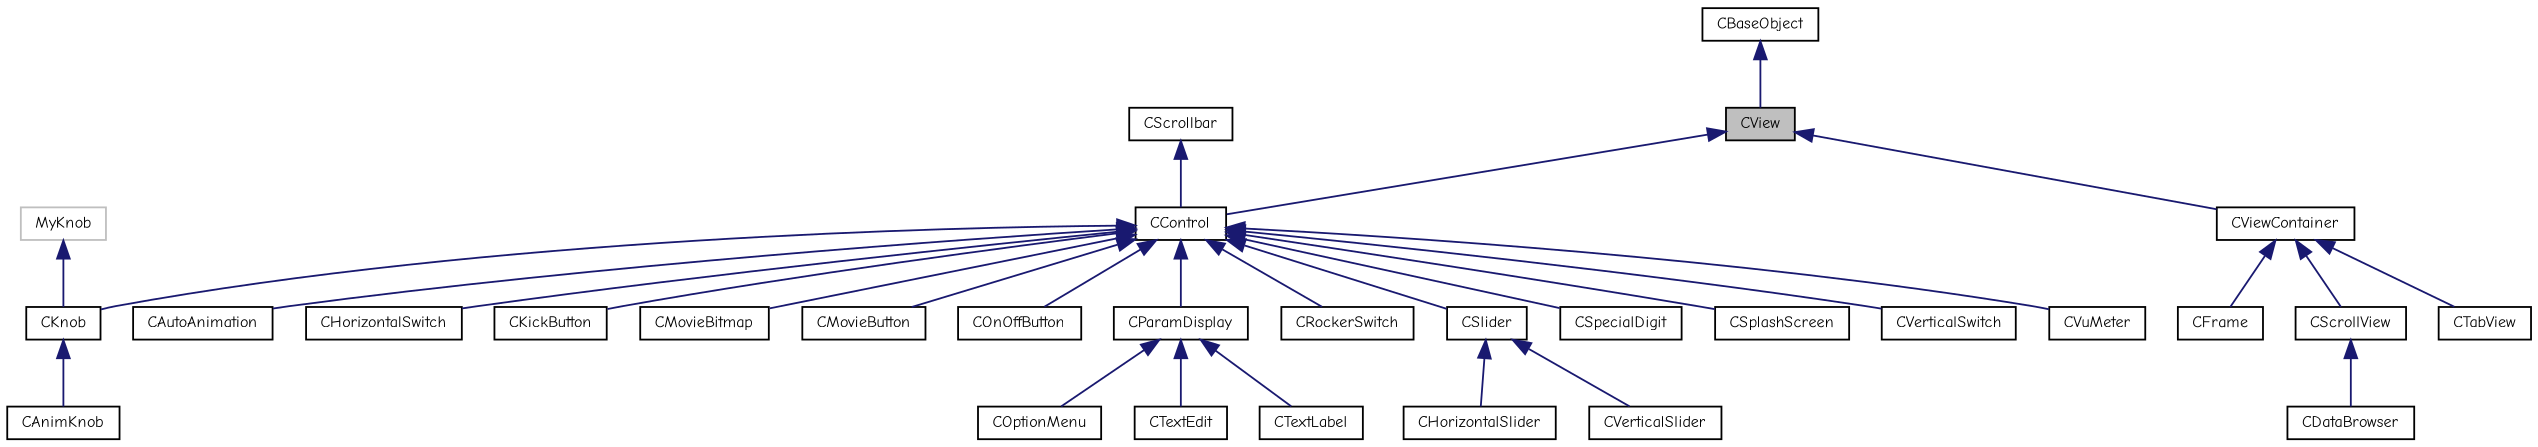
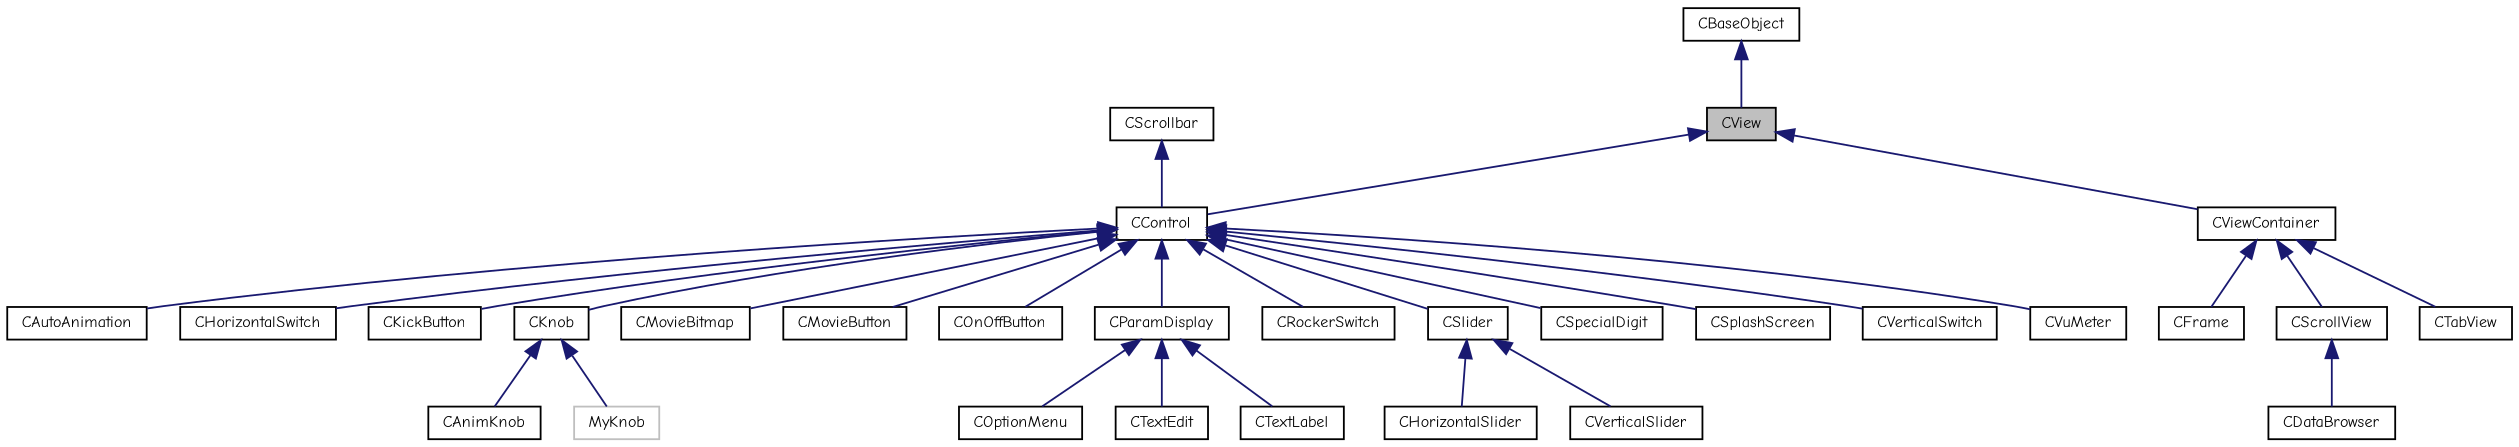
  digraph {
    fontname="Comic Neue"
    rankdir=TB
    node [color=black fontname="Comic Neue" fontsize=9 shape=record]
    edge [color=midnightblue dir=back fontname="Comic Neue" fontsize=9 labelfontname=Arial labelfontsize=9 style=solid]
    n1 [fillcolor=grey75 fontcolor=black height=0.2 label=CView style=filled width=0.4]
    n2 [height=0.2 label=CControl width=0.4]
    n3 [height=0.2 label=CViewContainer width=0.4]
    n4 [height=0.2 label=CAutoAnimation width=0.4]
    n5 [height=0.2 label=CHorizontalSwitch width=0.4]
    n6 [height=0.2 label=CKickButton width=0.4]
    n7 [height=0.2 label=CKnob width=0.4]
    n8 [height=0.2 label=CMovieBitmap width=0.4]
    n9 [height=0.2 label=CMovieButton width=0.4]
    n10 [height=0.2 label=COnOffButton width=0.4]
    n11 [height=0.2 label=CParamDisplay width=0.4]
    n12 [height=0.2 label=CRockerSwitch width=0.4]
    n13 [height=0.2 label=CSlider width=0.4]
    n14 [height=0.2 label=CSpecialDigit width=0.4]
    n15 [height=0.2 label=CSplashScreen width=0.4]
    n16 [height=0.2 label=CVerticalSwitch width=0.4]
    n17 [height=0.2 label=CVuMeter width=0.4]
    n18 [height=0.2 label=CFrame width=0.4]
    n19 [height=0.2 label=CScrollView width=0.4]
    n20 [height=0.2 label=CTabView width=0.4]
    n21 [height=0.2 label=CBaseObject width=0.4]
    n22 [height=0.2 label=CAnimKnob width=0.4]
    n23 [color=grey75 height=0.2 label=MyKnob width=0.4]
    n24 [height=0.2 label=COptionMenu width=0.4]
    n25 [height=0.2 label=CTextEdit width=0.4]
    n26 [height=0.2 label=CTextLabel width=0.4]
    n27 [height=0.2 label=CScrollbar width=0.4]
    n28 [height=0.2 label=CHorizontalSlider width=0.4]
    n29 [height=0.2 label=CVerticalSlider width=0.4]
    n30 [height=0.2 label=CDataBrowser width=0.4]
    n1 -> n2
    n1 -> n3
    n2 -> n4
    n2 -> n5
    n2 -> n6
    n2 -> n7
    n2 -> n8
    n2 -> n9
    n2 -> n10
    n2 -> n11
    n2 -> n12
    n2 -> n13
    n2 -> n14
    n2 -> n15
    n2 -> n16
    n2 -> n17
    n3 -> n18
    n3 -> n19
    n3 -> n20
    n7 -> n22
-   n23 -> n7
+   n7 -> n23
    n11 -> n24
    n11 -> n25
    n11 -> n26
    n13 -> n28
    n13 -> n29
    n19 -> n30
    n21 -> n1
    n27 -> n2
  }
